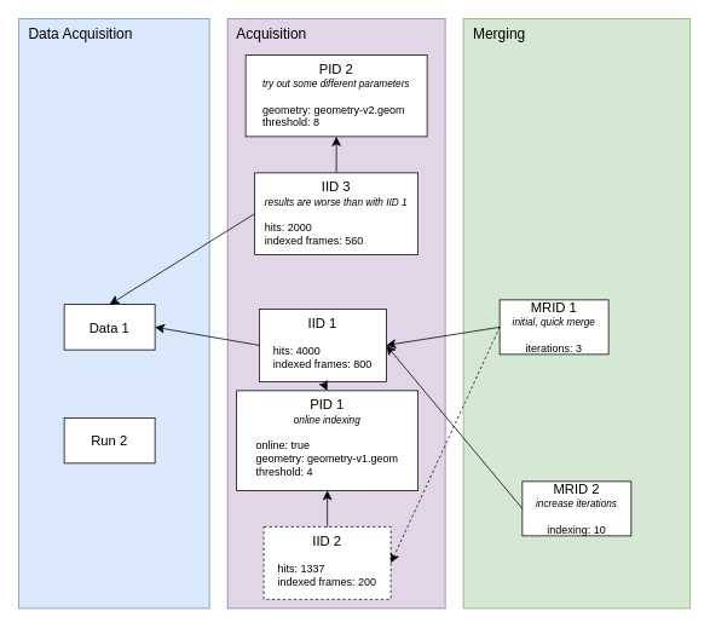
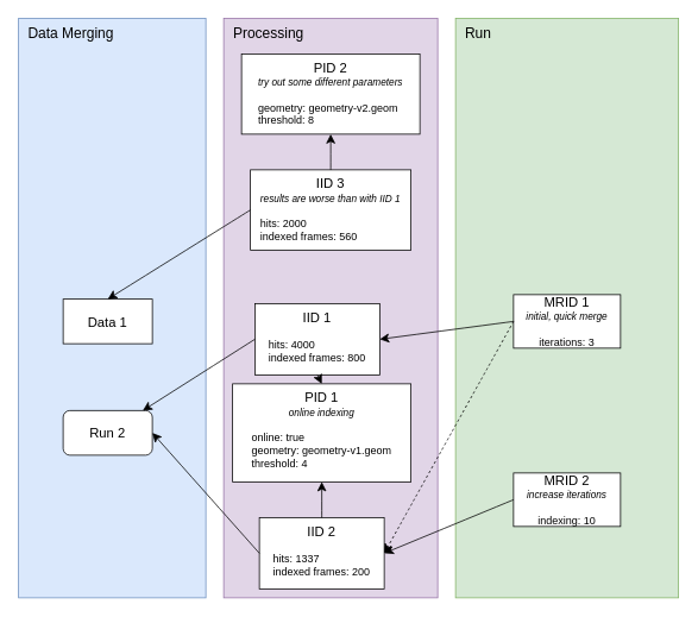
  <mxCell id="0" />
  <mxCell id="1" parent="0" />
- <mxCell id="2" value="&amp;nbsp; Merging" style="rounded=0;whiteSpace=wrap;html=1;verticalAlign=top;align=left;textShadow=0;shadow=0;fontSize=16;fillColor=#d5e8d4;strokeColor=#82b366;" vertex="1" parent="1"><mxGeometry x="510" y="20" width="250" height="650" as="geometry" /></mxCell>
- <mxCell id="3" value="&amp;nbsp; Acquisition" style="rounded=0;whiteSpace=wrap;html=1;verticalAlign=top;align=left;textShadow=0;shadow=0;fontSize=16;fillColor=#e1d5e7;strokeColor=#9673a6;" vertex="1" parent="1"><mxGeometry x="250" y="20" width="240" height="650" as="geometry" /></mxCell>
- <mxCell id="4" value="&amp;nbsp; Data Acquisition" style="rounded=0;whiteSpace=wrap;html=1;verticalAlign=top;align=left;textShadow=0;shadow=0;fontSize=16;fillColor=#dae8fc;strokeColor=#6c8ebf;" vertex="1" parent="1"><mxGeometry x="20" y="20" width="210" height="650" as="geometry" /></mxCell>
+ <mxCell id="2" value="&amp;nbsp; Run" style="rounded=0;whiteSpace=wrap;html=1;verticalAlign=top;align=left;textShadow=0;shadow=0;fontSize=16;fillColor=#d5e8d4;strokeColor=#82b366;" vertex="1" parent="1"><mxGeometry x="510" y="20" width="250" height="650" as="geometry" /></mxCell>
+ <mxCell id="3" value="&amp;nbsp; Processing" style="rounded=0;whiteSpace=wrap;html=1;verticalAlign=top;align=left;textShadow=0;shadow=0;fontSize=16;fillColor=#e1d5e7;strokeColor=#9673a6;" vertex="1" parent="1"><mxGeometry x="250" y="20" width="240" height="650" as="geometry" /></mxCell>
+ <mxCell id="4" value="&amp;nbsp; Data Merging" style="rounded=0;whiteSpace=wrap;html=1;verticalAlign=top;align=left;textShadow=0;shadow=0;fontSize=16;fillColor=#dae8fc;strokeColor=#6c8ebf;" vertex="1" parent="1"><mxGeometry x="20" y="20" width="210" height="650" as="geometry" /></mxCell>
  <mxCell id="5" value="&lt;font style=&quot;font-size: 15px;&quot;&gt;PID 2&lt;/font&gt;&lt;div&gt;&lt;i&gt;&lt;font style=&quot;font-size: 11px;&quot;&gt;try out some different parameters&lt;/font&gt;&lt;/i&gt;&lt;/div&gt;&lt;div&gt;&lt;i&gt;&lt;br&gt;&lt;/i&gt;&lt;/div&gt;&lt;div style=&quot;text-align: left;&quot;&gt;geometry: geometry-v2.geom&lt;/div&gt;&lt;div style=&quot;text-align: left;&quot;&gt;threshold: 8&lt;/div&gt;" style="rounded=0;whiteSpace=wrap;html=1;horizontal=1;verticalAlign=top;" vertex="1" parent="1"><mxGeometry x="270" y="60" width="200" height="90" as="geometry" /></mxCell>
  <mxCell id="6" value="&lt;font style=&quot;font-size: 15px;&quot;&gt;PID 1&lt;/font&gt;&lt;div&gt;&lt;span style=&quot;font-size: 11px;&quot;&gt;&lt;i&gt;online indexing&lt;/i&gt;&lt;/span&gt;&lt;/div&gt;&lt;div&gt;&lt;i&gt;&lt;br&gt;&lt;/i&gt;&lt;/div&gt;&lt;div style=&quot;text-align: left;&quot;&gt;online: true&lt;/div&gt;&lt;div style=&quot;text-align: left;&quot;&gt;geometry: geometry-v1.geom&lt;/div&gt;&lt;div style=&quot;text-align: left;&quot;&gt;threshold: 4&lt;/div&gt;" style="rounded=0;whiteSpace=wrap;html=1;horizontal=1;verticalAlign=top;" vertex="1" parent="1"><mxGeometry x="260" y="430" width="200" height="110" as="geometry" /></mxCell>
  <mxCell id="7" value="&lt;font style=&quot;font-size: 15px;&quot;&gt;IID 1&lt;/font&gt;&lt;div&gt;&lt;br&gt;&lt;/div&gt;&lt;div style=&quot;text-align: left;&quot;&gt;hits: 4000&lt;/div&gt;&lt;div style=&quot;text-align: left;&quot;&gt;indexed frames: 800&lt;br&gt;&lt;/div&gt;" style="rounded=0;whiteSpace=wrap;html=1;horizontal=1;verticalAlign=top;" vertex="1" parent="1"><mxGeometry x="285" y="340" width="140" height="80" as="geometry" /></mxCell>
- <mxCell id="8" value="&lt;font style=&quot;font-size: 15px;&quot;&gt;IID 2&lt;/font&gt;&lt;div&gt;&lt;br&gt;&lt;/div&gt;&lt;div style=&quot;text-align: left;&quot;&gt;hits: 1337&lt;/div&gt;&lt;div style=&quot;text-align: left;&quot;&gt;indexed frames: 200&lt;br&gt;&lt;/div&gt;" style="rounded=0;whiteSpace=wrap;html=1;horizontal=1;verticalAlign=top;dashed=1;" vertex="1" parent="1"><mxGeometry x="290" y="580" width="140" height="80" as="geometry" /></mxCell>
+ <mxCell id="8" value="&lt;font style=&quot;font-size: 15px;&quot;&gt;IID 2&lt;/font&gt;&lt;div&gt;&lt;br&gt;&lt;/div&gt;&lt;div style=&quot;text-align: left;&quot;&gt;hits: 1337&lt;/div&gt;&lt;div style=&quot;text-align: left;&quot;&gt;indexed frames: 200&lt;br&gt;&lt;/div&gt;" style="rounded=0;whiteSpace=wrap;html=1;horizontal=1;verticalAlign=top;" vertex="1" parent="1"><mxGeometry x="290" y="580" width="140" height="80" as="geometry" /></mxCell>
  <mxCell id="9" value="&lt;font style=&quot;font-size: 15px;&quot;&gt;Data 1&lt;/font&gt;" style="rounded=0;whiteSpace=wrap;html=1;" vertex="1" parent="1"><mxGeometry x="70" y="335" width="100" height="50" as="geometry" /></mxCell>
- <mxCell id="10" value="&lt;font style=&quot;font-size: 15px;&quot;&gt;Run 2&lt;/font&gt;" style="rounded=0;whiteSpace=wrap;html=1;" vertex="1" parent="1"><mxGeometry x="70" y="460" width="100" height="50" as="geometry" /></mxCell>
- <mxCell id="11" value="" style="endArrow=classic;html=1;rounded=0;fontSize=12;startSize=8;endSize=8;curved=1;entryX=1;entryY=0.5;entryDx=0;entryDy=0;exitX=0;exitY=0.5;exitDx=0;exitDy=0;" edge="1" parent="1" source="7" target="9"><mxGeometry width="50" height="50" relative="1" as="geometry"><mxPoint x="230" y="460" as="sourcePoint" /><mxPoint x="220" y="410" as="targetPoint" /></mxGeometry></mxCell>
+ <mxCell id="10" value="&lt;font style=&quot;font-size: 15px;&quot;&gt;Run 2&lt;/font&gt;" style="whiteSpace=wrap;html=1;rounded=1;" vertex="1" parent="1"><mxGeometry x="70" y="460" width="100" height="50" as="geometry" /></mxCell>
+ <mxCell id="11" value="" style="endArrow=classic;html=1;rounded=0;fontSize=12;startSize=8;endSize=8;curved=1;exitX=0;exitY=0.5;exitDx=0;exitDy=0;" edge="1" parent="1" source="7" target="10"><mxGeometry width="50" height="50" relative="1" as="geometry"><mxPoint x="230" y="460" as="sourcePoint" /><mxPoint x="220" y="410" as="targetPoint" /></mxGeometry></mxCell>
  <mxCell id="12" value="&lt;font style=&quot;font-size: 15px;&quot;&gt;IID 3&lt;/font&gt;&lt;div&gt;&lt;i style=&quot;&quot;&gt;&lt;font style=&quot;font-size: 11px;&quot;&gt;results are worse than with IID 1&lt;/font&gt;&lt;/i&gt;&lt;br&gt;&lt;div&gt;&lt;br&gt;&lt;/div&gt;&lt;div style=&quot;text-align: left;&quot;&gt;hits: 2000&lt;/div&gt;&lt;div style=&quot;text-align: left;&quot;&gt;indexed frames: 560&lt;br&gt;&lt;/div&gt;&lt;/div&gt;" style="rounded=0;whiteSpace=wrap;html=1;horizontal=1;verticalAlign=top;" vertex="1" parent="1"><mxGeometry x="280" y="190" width="180" height="90" as="geometry" /></mxCell>
+ <mxCell id="13" value="" style="endArrow=classic;html=1;rounded=0;fontSize=12;startSize=8;endSize=8;curved=1;entryX=1;entryY=0.5;entryDx=0;entryDy=0;exitX=0;exitY=0.5;exitDx=0;exitDy=0;" edge="1" parent="1" source="8" target="10"><mxGeometry width="50" height="50" relative="1" as="geometry"><mxPoint x="210" y="635" as="sourcePoint" /><mxPoint x="260" y="585" as="targetPoint" /></mxGeometry></mxCell>
  <mxCell id="14" value="" style="endArrow=classic;html=1;rounded=0;fontSize=12;startSize=8;endSize=8;curved=1;exitX=0.5;exitY=0;exitDx=0;exitDy=0;entryX=0.5;entryY=1;entryDx=0;entryDy=0;" edge="1" parent="1" source="8" target="6"><mxGeometry width="50" height="50" relative="1" as="geometry"><mxPoint x="230" y="460" as="sourcePoint" /><mxPoint x="280" y="410" as="targetPoint" /></mxGeometry></mxCell>
  <mxCell id="15" value="" style="endArrow=classic;html=1;rounded=0;fontSize=12;startSize=8;endSize=8;curved=1;entryX=0.5;entryY=0;entryDx=0;entryDy=0;exitX=0.5;exitY=1;exitDx=0;exitDy=0;" edge="1" parent="1" source="7" target="6"><mxGeometry width="50" height="50" relative="1" as="geometry"><mxPoint x="230" y="460" as="sourcePoint" /><mxPoint x="280" y="410" as="targetPoint" /></mxGeometry></mxCell>
  <mxCell id="16" value="" style="endArrow=classic;html=1;rounded=0;fontSize=12;startSize=8;endSize=8;curved=1;entryX=0.5;entryY=0;entryDx=0;entryDy=0;exitX=0;exitY=0.5;exitDx=0;exitDy=0;" edge="1" parent="1" source="12" target="9"><mxGeometry width="50" height="50" relative="1" as="geometry"><mxPoint x="230" y="400" as="sourcePoint" /><mxPoint x="280" y="350" as="targetPoint" /></mxGeometry></mxCell>
  <mxCell id="17" value="" style="endArrow=classic;html=1;rounded=0;fontSize=12;startSize=8;endSize=8;curved=1;entryX=0.5;entryY=1;entryDx=0;entryDy=0;exitX=0.5;exitY=0;exitDx=0;exitDy=0;" edge="1" parent="1" source="12" target="5"><mxGeometry width="50" height="50" relative="1" as="geometry"><mxPoint x="230" y="400" as="sourcePoint" /><mxPoint x="280" y="350" as="targetPoint" /></mxGeometry></mxCell>
- <mxCell id="18" value="&lt;font style=&quot;font-size: 15px;&quot;&gt;MRID 1&lt;/font&gt;&lt;div&gt;&lt;font style=&quot;font-size: 11px;&quot;&gt;&lt;i&gt;initial, quick merge&lt;/i&gt;&lt;/font&gt;&lt;/div&gt;&lt;div&gt;&lt;br&gt;&lt;/div&gt;&lt;div&gt;iterations: 3&lt;/div&gt;" style="rounded=0;whiteSpace=wrap;html=1;" vertex="1" parent="1"><mxGeometry x="550" y="330" width="120" height="60" as="geometry" /></mxCell>
+ <mxCell id="18" value="&lt;font style=&quot;font-size: 15px;&quot;&gt;MRID 1&lt;/font&gt;&lt;div&gt;&lt;font style=&quot;font-size: 11px;&quot;&gt;&lt;i&gt;initial, quick merge&lt;/i&gt;&lt;/font&gt;&lt;/div&gt;&lt;div&gt;&lt;br&gt;&lt;/div&gt;&lt;div&gt;iterations: 3&lt;/div&gt;" style="rounded=0;whiteSpace=wrap;html=1;" vertex="1" parent="1"><mxGeometry x="575" y="330" width="120" height="60" as="geometry" /></mxCell>
  <mxCell id="19" value="&lt;font style=&quot;font-size: 15px;&quot;&gt;MRID 2&lt;/font&gt;&lt;div&gt;&lt;font style=&quot;font-size: 11px;&quot;&gt;&lt;i&gt;increase iterations&lt;/i&gt;&lt;/font&gt;&lt;/div&gt;&lt;div&gt;&lt;br&gt;&lt;/div&gt;&lt;div&gt;indexing: 10&lt;/div&gt;" style="rounded=0;whiteSpace=wrap;html=1;" vertex="1" parent="1"><mxGeometry x="575" y="530" width="120" height="60" as="geometry" /></mxCell>
  <mxCell id="20" value="" style="endArrow=classic;html=1;rounded=0;fontSize=12;startSize=8;endSize=8;curved=1;entryX=1;entryY=0.5;entryDx=0;entryDy=0;exitX=0;exitY=0.5;exitDx=0;exitDy=0;" edge="1" parent="1" source="18" target="7"><mxGeometry width="50" height="50" relative="1" as="geometry"><mxPoint x="530" y="450" as="sourcePoint" /><mxPoint x="580" y="400" as="targetPoint" /></mxGeometry></mxCell>
  <mxCell id="21" value="" style="endArrow=classic;html=1;rounded=0;fontSize=12;startSize=8;endSize=8;curved=1;entryX=1;entryY=0.5;entryDx=0;entryDy=0;exitX=0;exitY=0.5;exitDx=0;exitDy=0;dashed=1;" edge="1" parent="1" source="18" target="8"><mxGeometry width="50" height="50" relative="1" as="geometry"><mxPoint x="590" y="360" as="sourcePoint" /><mxPoint x="580" y="400" as="targetPoint" /></mxGeometry></mxCell>
- <mxCell id="22" value="" style="endArrow=classic;html=1;rounded=0;fontSize=12;startSize=8;endSize=8;curved=1;entryX=1;entryY=0.5;entryDx=0;entryDy=0;exitX=0;exitY=0.5;exitDx=0;exitDy=0;" edge="1" parent="1" source="19" target="7"><mxGeometry width="50" height="50" relative="1" as="geometry"><mxPoint x="530" y="450" as="sourcePoint" /><mxPoint x="580" y="400" as="targetPoint" /></mxGeometry></mxCell>
+ <mxCell id="23" value="" style="endArrow=classic;html=1;rounded=0;fontSize=12;startSize=8;endSize=8;curved=1;entryX=1;entryY=0.5;entryDx=0;entryDy=0;exitX=0;exitY=0.5;exitDx=0;exitDy=0;" edge="1" parent="1" source="19" target="8"><mxGeometry width="50" height="50" relative="1" as="geometry"><mxPoint x="590" y="550" as="sourcePoint" /><mxPoint x="580" y="400" as="targetPoint" /></mxGeometry></mxCell>
